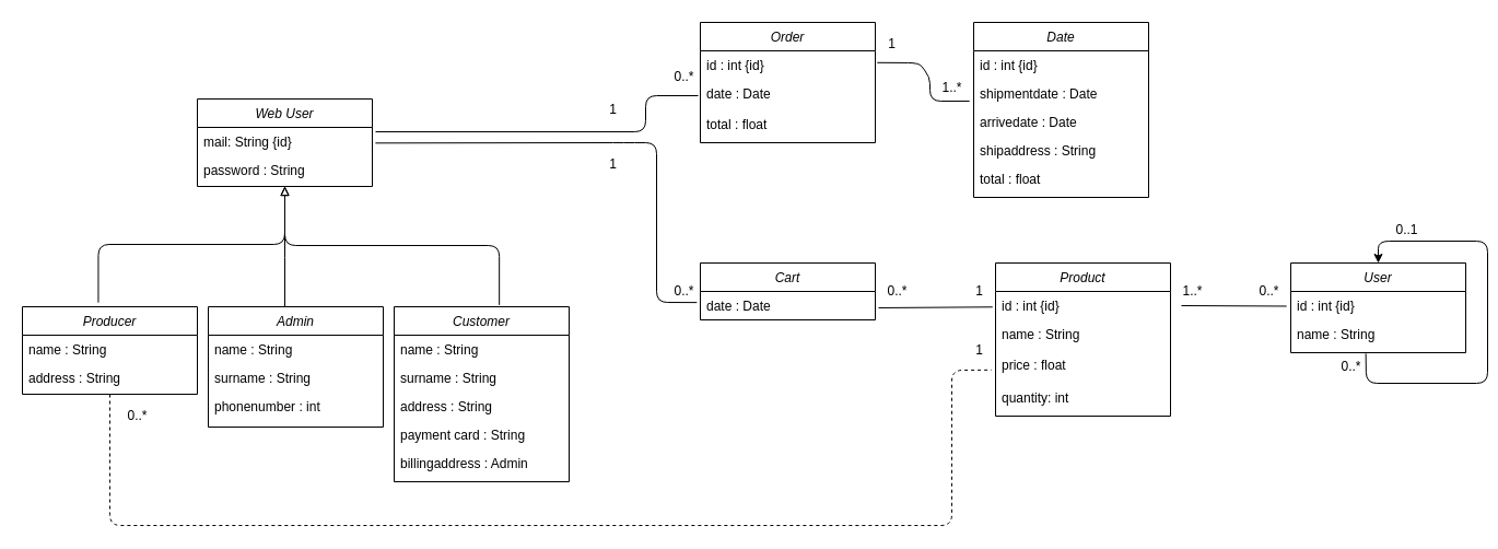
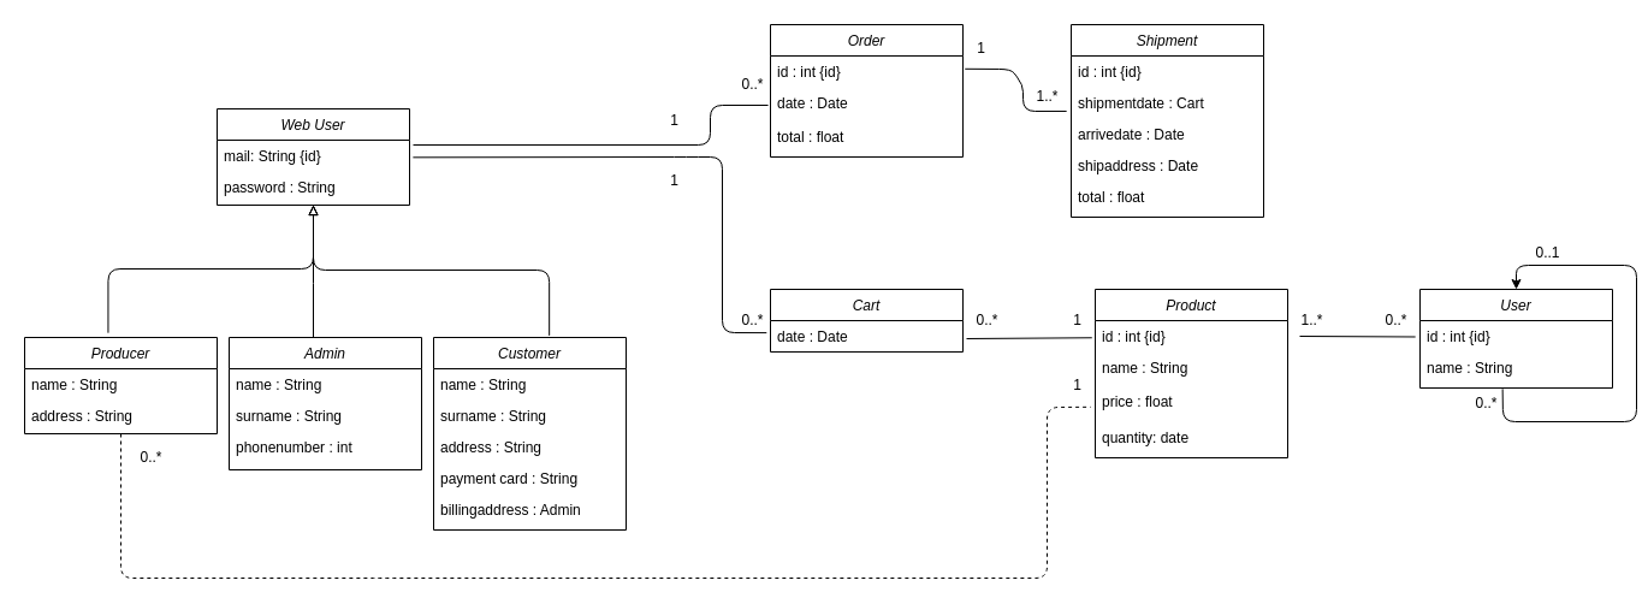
  <mxCell id="0" />
  <mxCell id="1" parent="0" />
  <mxCell id="2" value="Web User" style="swimlane;fontStyle=2;align=center;verticalAlign=top;childLayout=stackLayout;horizontal=1;startSize=26;horizontalStack=0;resizeParent=1;resizeLast=0;collapsible=1;marginBottom=0;rounded=0;shadow=0;strokeWidth=1;" parent="1" vertex="1"><mxGeometry x="180" y="90" width="160" height="80" as="geometry"><mxRectangle x="230" y="140" width="160" height="26" as="alternateBounds" /></mxGeometry></mxCell>
  <mxCell id="3" value="mail: String {id}" style="text;align=left;verticalAlign=top;spacingLeft=4;spacingRight=4;overflow=hidden;rotatable=0;points=[[0,0.5],[1,0.5]];portConstraint=eastwest;" parent="2" vertex="1"><mxGeometry y="26" width="160" height="26" as="geometry" /></mxCell>
  <mxCell id="4" value="password : String" style="text;align=left;verticalAlign=top;spacingLeft=4;spacingRight=4;overflow=hidden;rotatable=0;points=[[0,0.5],[1,0.5]];portConstraint=eastwest;rounded=0;shadow=0;html=0;" parent="2" vertex="1"><mxGeometry y="52" width="160" height="26" as="geometry" /></mxCell>
  <mxCell id="5" value="Cart" style="swimlane;fontStyle=2;align=center;verticalAlign=top;childLayout=stackLayout;horizontal=1;startSize=26;horizontalStack=0;resizeParent=1;resizeLast=0;collapsible=1;marginBottom=0;rounded=0;shadow=0;strokeWidth=1;" vertex="1" parent="1"><mxGeometry x="640" y="240" width="160" height="52" as="geometry"><mxRectangle x="230" y="140" width="160" height="26" as="alternateBounds" /></mxGeometry></mxCell>
  <mxCell id="6" value="date : Date" style="text;align=left;verticalAlign=top;spacingLeft=4;spacingRight=4;overflow=hidden;rotatable=0;points=[[0,0.5],[1,0.5]];portConstraint=eastwest;" vertex="1" parent="5"><mxGeometry y="26" width="160" height="26" as="geometry" /></mxCell>
  <mxCell id="7" value="Product" style="swimlane;fontStyle=2;align=center;verticalAlign=top;childLayout=stackLayout;horizontal=1;startSize=26;horizontalStack=0;resizeParent=1;resizeLast=0;collapsible=1;marginBottom=0;rounded=0;shadow=0;strokeWidth=1;" vertex="1" parent="1"><mxGeometry x="910" y="240" width="160" height="140" as="geometry"><mxRectangle x="230" y="140" width="160" height="26" as="alternateBounds" /></mxGeometry></mxCell>
  <mxCell id="8" value="id : int {id}" style="text;align=left;verticalAlign=top;spacingLeft=4;spacingRight=4;overflow=hidden;rotatable=0;points=[[0,0.5],[1,0.5]];portConstraint=eastwest;" vertex="1" parent="7"><mxGeometry y="26" width="160" height="26" as="geometry" /></mxCell>
  <mxCell id="9" value="name : String" style="text;align=left;verticalAlign=top;spacingLeft=4;spacingRight=4;overflow=hidden;rotatable=0;points=[[0,0.5],[1,0.5]];portConstraint=eastwest;rounded=0;shadow=0;html=0;" vertex="1" parent="7"><mxGeometry y="52" width="160" height="30" as="geometry" /></mxCell>
  <mxCell id="10" value="price : float" style="text;align=left;verticalAlign=top;spacingLeft=4;spacingRight=4;overflow=hidden;rotatable=0;points=[[0,0.5],[1,0.5]];portConstraint=eastwest;rounded=0;shadow=0;html=0;" vertex="1" parent="1"><mxGeometry x="910" y="320" width="160" height="30" as="geometry" /></mxCell>
  <mxCell id="11" value="Order" style="swimlane;fontStyle=2;align=center;verticalAlign=top;childLayout=stackLayout;horizontal=1;startSize=26;horizontalStack=0;resizeParent=1;resizeLast=0;collapsible=1;marginBottom=0;rounded=0;shadow=0;strokeWidth=1;" vertex="1" parent="1"><mxGeometry x="640" y="20" width="160" height="110" as="geometry"><mxRectangle x="230" y="140" width="160" height="26" as="alternateBounds" /></mxGeometry></mxCell>
  <mxCell id="12" value="id : int {id}" style="text;align=left;verticalAlign=top;spacingLeft=4;spacingRight=4;overflow=hidden;rotatable=0;points=[[0,0.5],[1,0.5]];portConstraint=eastwest;" vertex="1" parent="11"><mxGeometry y="26" width="160" height="26" as="geometry" /></mxCell>
  <mxCell id="13" value="date : Date" style="text;align=left;verticalAlign=top;spacingLeft=4;spacingRight=4;overflow=hidden;rotatable=0;points=[[0,0.5],[1,0.5]];portConstraint=eastwest;rounded=0;shadow=0;html=0;" vertex="1" parent="11"><mxGeometry y="52" width="160" height="26" as="geometry" /></mxCell>
- <mxCell id="14" value="Date" style="swimlane;fontStyle=2;align=center;verticalAlign=top;childLayout=stackLayout;horizontal=1;startSize=26;horizontalStack=0;resizeParent=1;resizeLast=0;collapsible=1;marginBottom=0;rounded=0;shadow=0;strokeWidth=1;" vertex="1" parent="1"><mxGeometry x="890" y="20" width="160" height="160" as="geometry"><mxRectangle x="230" y="140" width="160" height="26" as="alternateBounds" /></mxGeometry></mxCell>
+ <mxCell id="14" value="Shipment" style="swimlane;fontStyle=2;align=center;verticalAlign=top;childLayout=stackLayout;horizontal=1;startSize=26;horizontalStack=0;resizeParent=1;resizeLast=0;collapsible=1;marginBottom=0;rounded=0;shadow=0;strokeWidth=1;" vertex="1" parent="1"><mxGeometry x="890" y="20" width="160" height="160" as="geometry"><mxRectangle x="230" y="140" width="160" height="26" as="alternateBounds" /></mxGeometry></mxCell>
  <mxCell id="15" value="id : int {id}" style="text;align=left;verticalAlign=top;spacingLeft=4;spacingRight=4;overflow=hidden;rotatable=0;points=[[0,0.5],[1,0.5]];portConstraint=eastwest;" vertex="1" parent="14"><mxGeometry y="26" width="160" height="26" as="geometry" /></mxCell>
- <mxCell id="16" value="shipmentdate : Date" style="text;align=left;verticalAlign=top;spacingLeft=4;spacingRight=4;overflow=hidden;rotatable=0;points=[[0,0.5],[1,0.5]];portConstraint=eastwest;rounded=0;shadow=0;html=0;" vertex="1" parent="14"><mxGeometry y="52" width="160" height="26" as="geometry" /></mxCell>
+ <mxCell id="16" value="shipmentdate : Cart" style="text;align=left;verticalAlign=top;spacingLeft=4;spacingRight=4;overflow=hidden;rotatable=0;points=[[0,0.5],[1,0.5]];portConstraint=eastwest;rounded=0;shadow=0;html=0;" vertex="1" parent="14"><mxGeometry y="52" width="160" height="26" as="geometry" /></mxCell>
  <mxCell id="17" value="arrivedate : Date" style="text;align=left;verticalAlign=top;spacingLeft=4;spacingRight=4;overflow=hidden;rotatable=0;points=[[0,0.5],[1,0.5]];portConstraint=eastwest;rounded=0;shadow=0;html=0;" vertex="1" parent="14"><mxGeometry y="78" width="160" height="26" as="geometry" /></mxCell>
- <mxCell id="18" value="shipaddress : String" style="text;align=left;verticalAlign=top;spacingLeft=4;spacingRight=4;overflow=hidden;rotatable=0;points=[[0,0.5],[1,0.5]];portConstraint=eastwest;rounded=0;shadow=0;html=0;" vertex="1" parent="14"><mxGeometry y="104" width="160" height="26" as="geometry" /></mxCell>
+ <mxCell id="18" value="shipaddress : Date" style="text;align=left;verticalAlign=top;spacingLeft=4;spacingRight=4;overflow=hidden;rotatable=0;points=[[0,0.5],[1,0.5]];portConstraint=eastwest;rounded=0;shadow=0;html=0;" vertex="1" parent="14"><mxGeometry y="104" width="160" height="26" as="geometry" /></mxCell>
  <mxCell id="19" value="" style="endArrow=none;html=1;entryX=-0.012;entryY=0.577;entryDx=0;entryDy=0;entryPerimeter=0;" edge="1" parent="1"><mxGeometry width="50" height="50" relative="1" as="geometry"><mxPoint x="343" y="120" as="sourcePoint" /><mxPoint x="638.08" y="87.002" as="targetPoint" /><Array as="points"><mxPoint x="590" y="120" /><mxPoint x="590" y="87" /></Array></mxGeometry></mxCell>
  <mxCell id="20" value="" style="endArrow=none;html=1;entryX=-0.02;entryY=0.389;entryDx=0;entryDy=0;entryPerimeter=0;exitX=1.018;exitY=0.551;exitDx=0;exitDy=0;exitPerimeter=0;" edge="1" parent="1" source="3" target="6"><mxGeometry width="50" height="50" relative="1" as="geometry"><mxPoint x="550" y="130" as="sourcePoint" /><mxPoint x="648.08" y="97.002" as="targetPoint" /><Array as="points"><mxPoint x="570" y="130" /><mxPoint x="600" y="130" /><mxPoint x="600" y="276" /></Array></mxGeometry></mxCell>
  <mxCell id="21" value="" style="endArrow=none;html=1;exitX=-0.017;exitY=0.548;exitDx=0;exitDy=0;exitPerimeter=0;" edge="1" parent="1" source="8"><mxGeometry width="50" height="50" relative="1" as="geometry"><mxPoint x="610" y="160" as="sourcePoint" /><mxPoint x="803" y="281" as="targetPoint" /></mxGeometry></mxCell>
  <mxCell id="22" value="" style="endArrow=none;html=1;entryX=1.011;entryY=0.415;entryDx=0;entryDy=0;entryPerimeter=0;exitX=-0.024;exitY=0.768;exitDx=0;exitDy=0;exitPerimeter=0;" edge="1" parent="1" target="12"><mxGeometry width="50" height="50" relative="1" as="geometry"><mxPoint x="886.16" y="91.968" as="sourcePoint" /><mxPoint x="660" y="60" as="targetPoint" /><Array as="points"><mxPoint x="850" y="92" /><mxPoint x="850" y="70" /><mxPoint x="840" y="57" /></Array></mxGeometry></mxCell>
  <mxCell id="23" value="0..*" style="text;html=1;align=center;verticalAlign=middle;resizable=0;points=[];autosize=1;strokeColor=none;" vertex="1" parent="1"><mxGeometry x="610" y="256" width="30" height="20" as="geometry" /></mxCell>
  <mxCell id="24" value="1" style="text;html=1;align=center;verticalAlign=middle;resizable=0;points=[];autosize=1;strokeColor=none;" vertex="1" parent="1"><mxGeometry x="885" y="256" width="20" height="20" as="geometry" /></mxCell>
  <mxCell id="25" value="0..*" style="text;html=1;align=center;verticalAlign=middle;resizable=0;points=[];autosize=1;strokeColor=none;" vertex="1" parent="1"><mxGeometry x="610" y="60" width="30" height="20" as="geometry" /></mxCell>
  <mxCell id="26" value="1..*" style="text;html=1;align=center;verticalAlign=middle;resizable=0;points=[];autosize=1;strokeColor=none;" vertex="1" parent="1"><mxGeometry x="855" y="70" width="30" height="20" as="geometry" /></mxCell>
  <mxCell id="27" value="1" style="text;html=1;align=center;verticalAlign=middle;resizable=0;points=[];autosize=1;strokeColor=none;" vertex="1" parent="1"><mxGeometry x="805" y="30" width="20" height="20" as="geometry" /></mxCell>
  <mxCell id="28" value="1" style="text;html=1;align=center;verticalAlign=middle;resizable=0;points=[];autosize=1;strokeColor=none;" vertex="1" parent="1"><mxGeometry x="550" y="90" width="20" height="20" as="geometry" /></mxCell>
  <mxCell id="29" value="1" style="text;html=1;align=center;verticalAlign=middle;resizable=0;points=[];autosize=1;strokeColor=none;" vertex="1" parent="1"><mxGeometry x="550" y="140" width="20" height="20" as="geometry" /></mxCell>
  <mxCell id="30" value="0..*" style="text;html=1;align=center;verticalAlign=middle;resizable=0;points=[];autosize=1;strokeColor=none;" vertex="1" parent="1"><mxGeometry x="805" y="256" width="30" height="20" as="geometry" /></mxCell>
  <mxCell id="31" value="User" style="swimlane;fontStyle=2;align=center;verticalAlign=top;childLayout=stackLayout;horizontal=1;startSize=26;horizontalStack=0;resizeParent=1;resizeLast=0;collapsible=1;marginBottom=0;rounded=0;shadow=0;strokeWidth=1;" vertex="1" parent="1"><mxGeometry x="1180" y="240" width="160" height="82" as="geometry"><mxRectangle x="230" y="140" width="160" height="26" as="alternateBounds" /></mxGeometry></mxCell>
  <mxCell id="32" value="id : int {id}" style="text;align=left;verticalAlign=top;spacingLeft=4;spacingRight=4;overflow=hidden;rotatable=0;points=[[0,0.5],[1,0.5]];portConstraint=eastwest;" vertex="1" parent="31"><mxGeometry y="26" width="160" height="26" as="geometry" /></mxCell>
  <mxCell id="33" value="name : String" style="text;align=left;verticalAlign=top;spacingLeft=4;spacingRight=4;overflow=hidden;rotatable=0;points=[[0,0.5],[1,0.5]];portConstraint=eastwest;rounded=0;shadow=0;html=0;" vertex="1" parent="31"><mxGeometry y="52" width="160" height="30" as="geometry" /></mxCell>
  <mxCell id="34" value="" style="endArrow=classic;html=1;entryX=0.5;entryY=0;entryDx=0;entryDy=0;exitX=0.429;exitY=1.028;exitDx=0;exitDy=0;exitPerimeter=0;" edge="1" parent="31" source="33" target="31"><mxGeometry width="50" height="50" relative="1" as="geometry"><mxPoint x="70" y="120" as="sourcePoint" /><mxPoint x="210" y="10" as="targetPoint" /><Array as="points"><mxPoint x="69" y="110" /><mxPoint x="180" y="110" /><mxPoint x="180" y="-20" /><mxPoint x="80" y="-20" /></Array></mxGeometry></mxCell>
  <mxCell id="35" value="Producer" style="swimlane;fontStyle=2;align=center;verticalAlign=top;childLayout=stackLayout;horizontal=1;startSize=26;horizontalStack=0;resizeParent=1;resizeLast=0;collapsible=1;marginBottom=0;rounded=0;shadow=0;strokeWidth=1;" vertex="1" parent="1"><mxGeometry x="20" y="280" width="160" height="80" as="geometry"><mxRectangle x="230" y="140" width="160" height="26" as="alternateBounds" /></mxGeometry></mxCell>
  <mxCell id="36" value="name : String" style="text;align=left;verticalAlign=top;spacingLeft=4;spacingRight=4;overflow=hidden;rotatable=0;points=[[0,0.5],[1,0.5]];portConstraint=eastwest;rounded=0;shadow=0;html=0;" vertex="1" parent="35"><mxGeometry y="26" width="160" height="26" as="geometry" /></mxCell>
  <mxCell id="37" value="address : String" style="text;align=left;verticalAlign=top;spacingLeft=4;spacingRight=4;overflow=hidden;rotatable=0;points=[[0,0.5],[1,0.5]];portConstraint=eastwest;rounded=0;shadow=0;html=0;" vertex="1" parent="35"><mxGeometry y="52" width="160" height="26" as="geometry" /></mxCell>
  <mxCell id="38" value="Admin" style="swimlane;fontStyle=2;align=center;verticalAlign=top;childLayout=stackLayout;horizontal=1;startSize=26;horizontalStack=0;resizeParent=1;resizeLast=0;collapsible=1;marginBottom=0;rounded=0;shadow=0;strokeWidth=1;" vertex="1" parent="1"><mxGeometry x="190" y="280" width="160" height="110" as="geometry"><mxRectangle x="230" y="140" width="160" height="26" as="alternateBounds" /></mxGeometry></mxCell>
  <mxCell id="39" value="name : String" style="text;align=left;verticalAlign=top;spacingLeft=4;spacingRight=4;overflow=hidden;rotatable=0;points=[[0,0.5],[1,0.5]];portConstraint=eastwest;rounded=0;shadow=0;html=0;" vertex="1" parent="38"><mxGeometry y="26" width="160" height="26" as="geometry" /></mxCell>
  <mxCell id="40" value="surname : String" style="text;align=left;verticalAlign=top;spacingLeft=4;spacingRight=4;overflow=hidden;rotatable=0;points=[[0,0.5],[1,0.5]];portConstraint=eastwest;rounded=0;shadow=0;html=0;" vertex="1" parent="38"><mxGeometry y="52" width="160" height="26" as="geometry" /></mxCell>
  <mxCell id="41" value="phonenumber : int" style="text;align=left;verticalAlign=top;spacingLeft=4;spacingRight=4;overflow=hidden;rotatable=0;points=[[0,0.5],[1,0.5]];portConstraint=eastwest;rounded=0;shadow=0;html=0;" vertex="1" parent="38"><mxGeometry y="78" width="160" height="26" as="geometry" /></mxCell>
  <mxCell id="42" value="Customer" style="swimlane;fontStyle=2;align=center;verticalAlign=top;childLayout=stackLayout;horizontal=1;startSize=26;horizontalStack=0;resizeParent=1;resizeLast=0;collapsible=1;marginBottom=0;rounded=0;shadow=0;strokeWidth=1;" vertex="1" parent="1"><mxGeometry x="360" y="280" width="160" height="160" as="geometry"><mxRectangle x="230" y="140" width="160" height="26" as="alternateBounds" /></mxGeometry></mxCell>
  <mxCell id="43" value="name : String" style="text;align=left;verticalAlign=top;spacingLeft=4;spacingRight=4;overflow=hidden;rotatable=0;points=[[0,0.5],[1,0.5]];portConstraint=eastwest;rounded=0;shadow=0;html=0;" vertex="1" parent="42"><mxGeometry y="26" width="160" height="26" as="geometry" /></mxCell>
  <mxCell id="44" value="surname : String" style="text;align=left;verticalAlign=top;spacingLeft=4;spacingRight=4;overflow=hidden;rotatable=0;points=[[0,0.5],[1,0.5]];portConstraint=eastwest;rounded=0;shadow=0;html=0;" vertex="1" parent="42"><mxGeometry y="52" width="160" height="26" as="geometry" /></mxCell>
  <mxCell id="45" value="address : String" style="text;align=left;verticalAlign=top;spacingLeft=4;spacingRight=4;overflow=hidden;rotatable=0;points=[[0,0.5],[1,0.5]];portConstraint=eastwest;rounded=0;shadow=0;html=0;" vertex="1" parent="42"><mxGeometry y="78" width="160" height="26" as="geometry" /></mxCell>
  <mxCell id="46" value="payment card : String" style="text;align=left;verticalAlign=top;spacingLeft=4;spacingRight=4;overflow=hidden;rotatable=0;points=[[0,0.5],[1,0.5]];portConstraint=eastwest;rounded=0;shadow=0;html=0;" vertex="1" parent="42"><mxGeometry y="104" width="160" height="26" as="geometry" /></mxCell>
  <mxCell id="47" value="billingaddress : Admin" style="text;align=left;verticalAlign=top;spacingLeft=4;spacingRight=4;overflow=hidden;rotatable=0;points=[[0,0.5],[1,0.5]];portConstraint=eastwest;rounded=0;shadow=0;html=0;" vertex="1" parent="42"><mxGeometry y="130" width="160" height="26" as="geometry" /></mxCell>
  <mxCell id="48" value="" style="endArrow=block;html=1;endFill=0;edgeStyle=elbowEdgeStyle;elbow=vertical;exitX=0.434;exitY=-0.048;exitDx=0;exitDy=0;exitPerimeter=0;" edge="1" parent="1" source="35"><mxGeometry width="160" relative="1" as="geometry"><mxPoint x="90" y="270" as="sourcePoint" /><mxPoint x="260" y="170" as="targetPoint" /></mxGeometry></mxCell>
  <mxCell id="49" value="" style="endArrow=block;html=1;endFill=0;edgeStyle=elbowEdgeStyle;elbow=vertical;exitX=0.601;exitY=-0.01;exitDx=0;exitDy=0;exitPerimeter=0;" edge="1" parent="1" source="42"><mxGeometry width="160" relative="1" as="geometry"><mxPoint x="460" y="270" as="sourcePoint" /><mxPoint x="260" y="170" as="targetPoint" /></mxGeometry></mxCell>
  <mxCell id="50" value="" style="endArrow=block;html=1;endFill=0;edgeStyle=elbowEdgeStyle;elbow=vertical;" edge="1" parent="1"><mxGeometry width="160" relative="1" as="geometry"><mxPoint x="260" y="280" as="sourcePoint" /><mxPoint x="260" y="170" as="targetPoint" /></mxGeometry></mxCell>
- <mxCell id="51" value="quantity: int" style="text;align=left;verticalAlign=top;spacingLeft=4;spacingRight=4;overflow=hidden;rotatable=0;points=[[0,0.5],[1,0.5]];portConstraint=eastwest;rounded=0;shadow=0;html=0;" vertex="1" parent="1"><mxGeometry x="910" y="350" width="160" height="30" as="geometry" /></mxCell>
+ <mxCell id="51" value="quantity: date" style="text;align=left;verticalAlign=top;spacingLeft=4;spacingRight=4;overflow=hidden;rotatable=0;points=[[0,0.5],[1,0.5]];portConstraint=eastwest;rounded=0;shadow=0;html=0;" vertex="1" parent="1"><mxGeometry x="910" y="350" width="160" height="30" as="geometry" /></mxCell>
  <mxCell id="52" value="" style="endArrow=none;html=1;exitX=0.5;exitY=1;exitDx=0;exitDy=0;entryX=-0.024;entryY=0.594;entryDx=0;entryDy=0;entryPerimeter=0;dashed=1;" edge="1" parent="1" source="35" target="10"><mxGeometry width="50" height="50" relative="1" as="geometry"><mxPoint x="70" y="398.326" as="sourcePoint" /><mxPoint x="870" y="340" as="targetPoint" /><Array as="points"><mxPoint x="100" y="480" /><mxPoint x="320" y="480" /><mxPoint x="870" y="480" /><mxPoint x="870" y="338" /></Array></mxGeometry></mxCell>
  <mxCell id="53" value="1" style="text;html=1;align=center;verticalAlign=middle;resizable=0;points=[];autosize=1;strokeColor=none;" vertex="1" parent="1"><mxGeometry x="885" y="310" width="20" height="20" as="geometry" /></mxCell>
  <mxCell id="54" value="0..*" style="text;html=1;align=center;verticalAlign=middle;resizable=0;points=[];autosize=1;strokeColor=none;" vertex="1" parent="1"><mxGeometry x="110" y="370" width="30" height="20" as="geometry" /></mxCell>
  <mxCell id="55" value="total : float" style="text;align=left;verticalAlign=top;spacingLeft=4;spacingRight=4;overflow=hidden;rotatable=0;points=[[0,0.5],[1,0.5]];portConstraint=eastwest;rounded=0;shadow=0;html=0;" vertex="1" parent="1"><mxGeometry x="640" y="100" width="160" height="26" as="geometry" /></mxCell>
  <mxCell id="56" value="total : float" style="text;align=left;verticalAlign=top;spacingLeft=4;spacingRight=4;overflow=hidden;rotatable=0;points=[[0,0.5],[1,0.5]];portConstraint=eastwest;rounded=0;shadow=0;html=0;" vertex="1" parent="1"><mxGeometry x="890" y="150" width="160" height="26" as="geometry" /></mxCell>
  <mxCell id="57" value="" style="endArrow=none;html=1;entryX=-0.024;entryY=0.519;entryDx=0;entryDy=0;entryPerimeter=0;" edge="1" parent="1" target="32"><mxGeometry width="50" height="50" relative="1" as="geometry"><mxPoint x="1080" y="279" as="sourcePoint" /><mxPoint x="1280" y="310" as="targetPoint" /></mxGeometry></mxCell>
  <mxCell id="58" value="1..*" style="text;html=1;align=center;verticalAlign=middle;resizable=0;points=[];autosize=1;strokeColor=none;" vertex="1" parent="1"><mxGeometry x="1075" y="256" width="30" height="20" as="geometry" /></mxCell>
  <mxCell id="59" value="0..*" style="text;html=1;align=center;verticalAlign=middle;resizable=0;points=[];autosize=1;strokeColor=none;" vertex="1" parent="1"><mxGeometry x="1145" y="256" width="30" height="20" as="geometry" /></mxCell>
  <mxCell id="60" value="0..*" style="text;html=1;align=center;verticalAlign=middle;resizable=0;points=[];autosize=1;strokeColor=none;" vertex="1" parent="1"><mxGeometry x="1220" y="325" width="30" height="20" as="geometry" /></mxCell>
  <mxCell id="61" value="0..1" style="text;html=1;align=center;verticalAlign=middle;resizable=0;points=[];autosize=1;strokeColor=none;" vertex="1" parent="1"><mxGeometry x="1266" y="200" width="40" height="20" as="geometry" /></mxCell>
